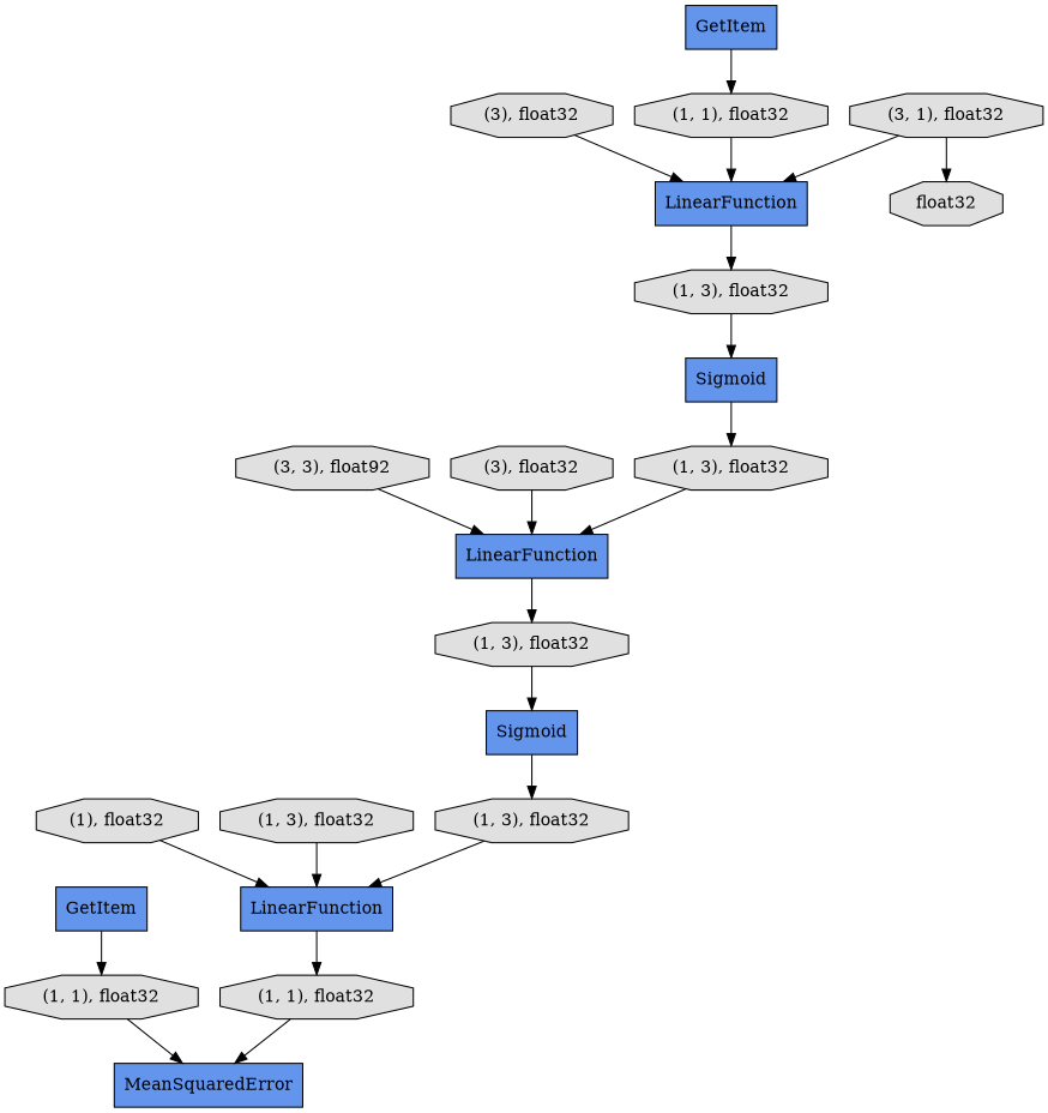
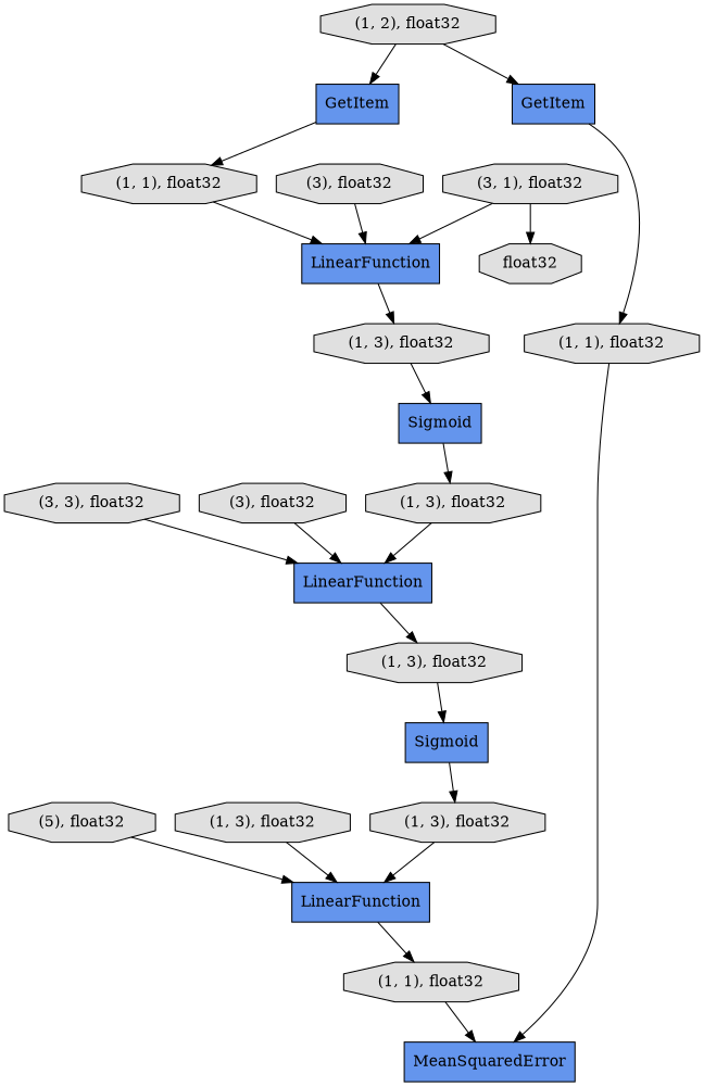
  digraph {
    rankdir=TB
    node [fillcolor="#E0E0E0" shape=octagon style=filled]
    n1 [label="(1, 1), float32"]
    n2 [fillcolor="#6495ED" label=LinearFunction shape=record]
    n3 [label="(1, 3), float32"]
    n4 [label="(1, 1), float32"]
    n5 [fillcolor="#6495ED" label=MeanSquaredError shape=record]
    n6 [fillcolor="#6495ED" label=Sigmoid shape=record]
+   n7 [label="(1, 2), float32"]
    n8 [fillcolor="#6495ED" label=GetItem shape=record]
    n9 [fillcolor="#6495ED" label=GetItem shape=record]
    n10 [fillcolor="#6495ED" label=Sigmoid shape=record]
    n11 [label="(1, 3), float32"]
    n12 [fillcolor="#6495ED" label=LinearFunction shape=record]
    n13 [label="(1, 3), float32"]
    n14 [fillcolor="#6495ED" label=LinearFunction shape=record]
    n15 [label="(1, 3), float32"]
    n16 [label=float32]
    n17 [label="(1, 1), float32"]
-   n18 [label="(1), float32"]
+   n18 [label="(5), float32"]
    n19 [label="(3, 1), float32"]
    n20 [label="(3), float32"]
-   n21 [label="(3, 3), float92"]
+   n21 [label="(3, 3), float32"]
    n22 [label="(3), float32"]
    n23 [label="(1, 3), float32"]
    n1 -> n2
    n2 -> n3
    n3 -> n6
    n4 -> n5
    n6 -> n13
+   n7 -> n8
+   n7 -> n9
    n8 -> n1
    n9 -> n4
    n10 -> n11
    n11 -> n12
    n12 -> n17
    n13 -> n14
    n14 -> n15
    n15 -> n10
    n17 -> n5
    n18 -> n12
    n19 -> n2
    n19 -> n16
    n20 -> n2
    n21 -> n14
    n22 -> n14
    n23 -> n12
  }
